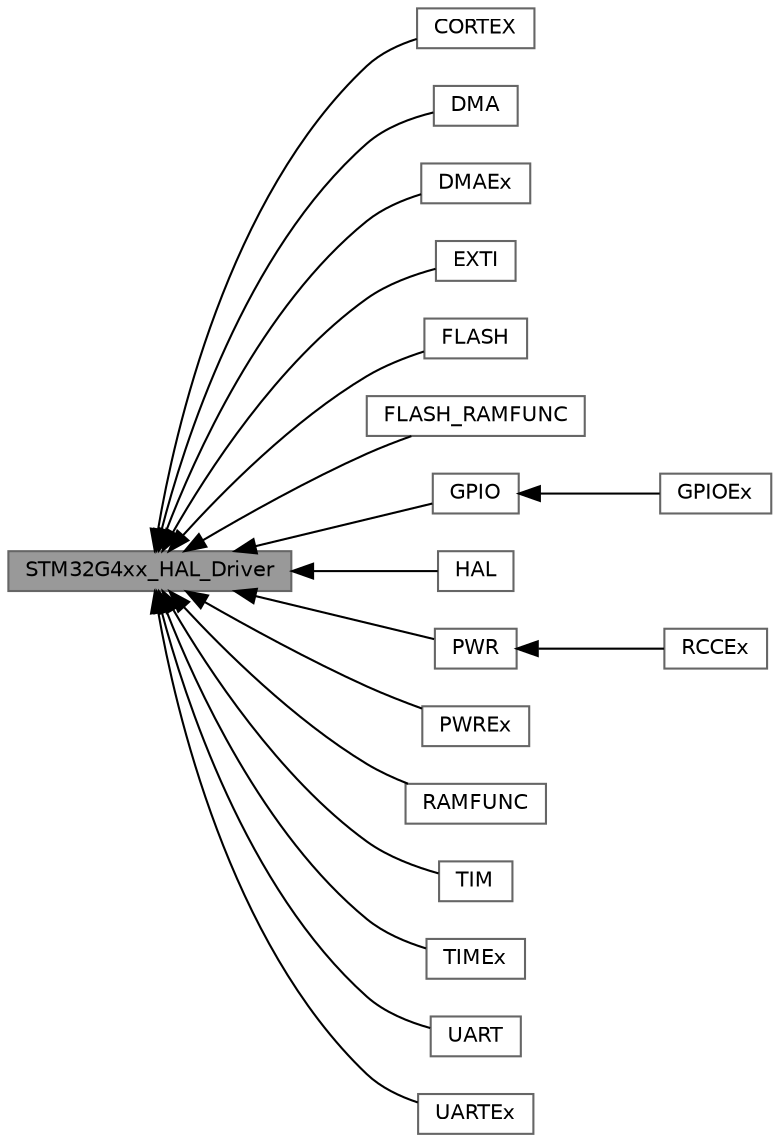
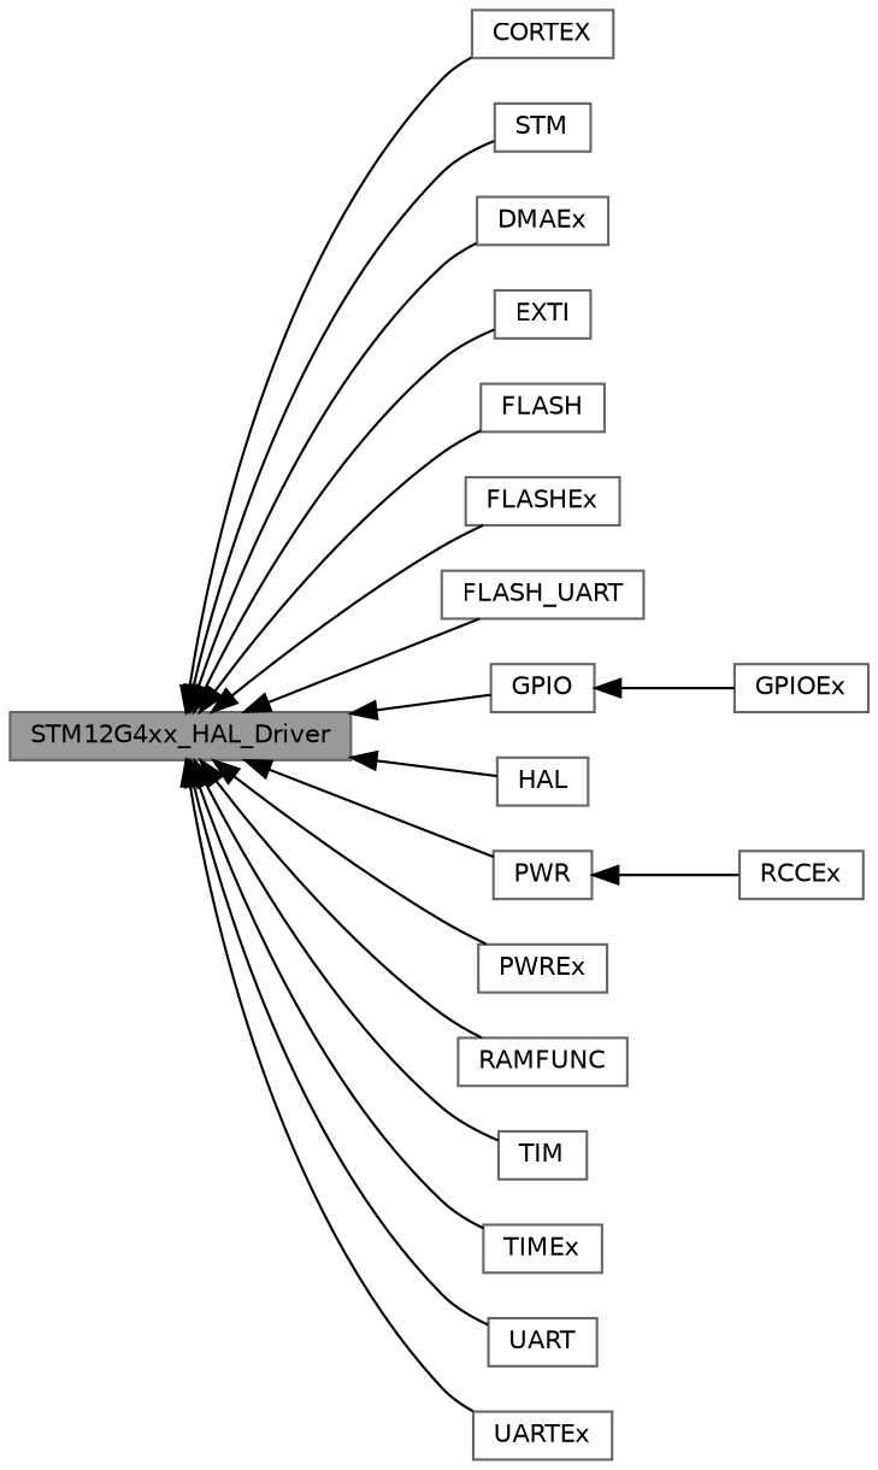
  digraph {
    rankdir=LR
    node [color=grey40 fillcolor=white fontname=Helvetica fontsize=10 shape=box style=filled]
    edge [dir=back fontname=Helvetica fontsize=10 labelfontname=Helvetica labelfontsize=10 shape=plaintext style=solid]
    n1 [height=0.2 label=CORTEX width=0.4]
-   n2 [height=0.2 label=DMA width=0.4]
+   n2 [height=0.2 label=STM width=0.4]
    n3 [height=0.2 label=DMAEx width=0.4]
    n4 [height=0.2 label=EXTI width=0.4]
    n5 [height=0.2 label=FLASH width=0.4]
-   n7 [height=0.2 label=FLASH_RAMFUNC width=0.4]
+   n6 [height=0.2 label=FLASHEx width=0.4]
+   n7 [height=0.2 label=FLASH_UART width=0.4]
    n8 [height=0.2 label=GPIO width=0.4]
    n9 [height=0.2 label=GPIOEx width=0.4]
    n10 [height=0.2 label=HAL width=0.4]
    n11 [height=0.2 label=PWR width=0.4]
    n12 [height=0.2 label=RCCEx width=0.4]
    n13 [height=0.2 label=PWREx width=0.4]
    n14 [height=0.2 label=RAMFUNC width=0.4]
-   n15 [color=gray40 fillcolor=grey60 fontcolor=black height=0.2 label=STM32G4xx_HAL_Driver width=0.4]
+   n15 [color=gray40 fillcolor=grey60 fontcolor=black height=0.2 label=STM12G4xx_HAL_Driver width=0.4]
    n16 [height=0.2 label=TIM width=0.4]
    n17 [height=0.2 label=TIMEx width=0.4]
    n18 [height=0.2 label=UART width=0.4]
    n19 [height=0.2 label=UARTEx width=0.4]
    n8 -> n9
    n11 -> n12
    n15 -> n1
    n15 -> n2
    n15 -> n3
    n15 -> n4
    n15 -> n5
+   n15 -> n6
    n15 -> n7
    n15 -> n8
    n15 -> n10
    n15 -> n11
    n15 -> n13
    n15 -> n14
    n15 -> n16
    n15 -> n17
    n15 -> n18
    n15 -> n19
  }
